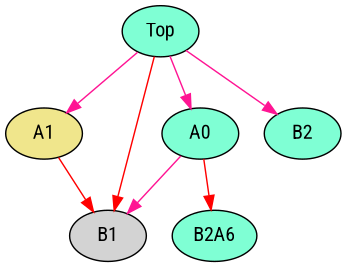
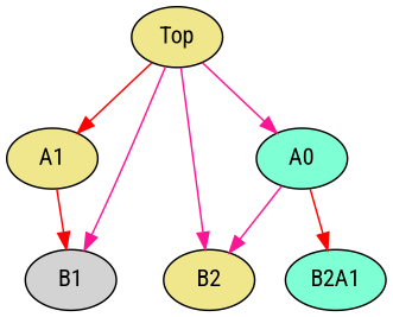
  digraph {
    fontname="Roboto Condensed"
    node [fillcolor=khaki fontname="Roboto Condensed" style=filled]
    edge [color=deeppink fontname="Roboto Condensed"]
-   Top [fillcolor=aquamarine]
+   Top
    A1
    n3 [fillcolor=aquamarine label=A0]
    B1 [fillcolor=lightgrey]
-   B2 [fillcolor=aquamarine]
-   B2A1 [fillcolor=aquamarine label=B2A6]
-   Top -> A1
+   B2
+   B2A1 [fillcolor=aquamarine]
+   Top -> A1 [color=red]
    Top -> n3
-   Top -> B1 [color=red]
+   Top -> B1
    Top -> B2
    A1 -> B1 [color=red]
-   n3 -> B1
+   n3 -> B2
    n3 -> B2A1 [color=red]
  }
